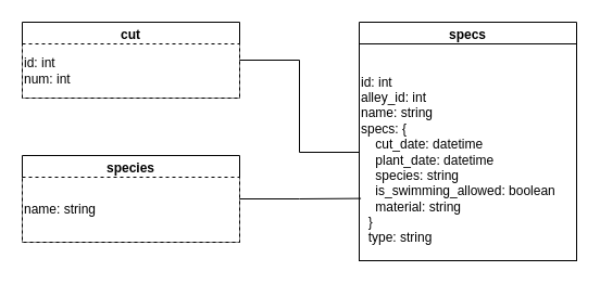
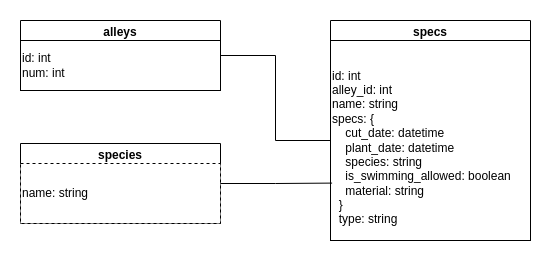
  <mxCell id="0" />
  <mxCell id="1" parent="0" />
- <mxCell id="2" value="cut" style="swimlane;whiteSpace=wrap;html=1;" vertex="1" parent="1"><mxGeometry x="20" y="20" width="200" height="70" as="geometry" /></mxCell>
- <mxCell id="3" value="id: int&lt;div&gt;num: int&lt;/div&gt;" style="rounded=0;whiteSpace=wrap;html=1;align=left;dashed=1;" vertex="1" parent="2"><mxGeometry y="20" width="200" height="50" as="geometry" /></mxCell>
+ <mxCell id="2" value="alleys" style="swimlane;whiteSpace=wrap;html=1;" vertex="1" parent="1"><mxGeometry x="20" y="20" width="200" height="70" as="geometry" /></mxCell>
+ <mxCell id="3" value="id: int&lt;div&gt;num: int&lt;/div&gt;" style="rounded=0;whiteSpace=wrap;html=1;align=left;" vertex="1" parent="2"><mxGeometry y="20" width="200" height="50" as="geometry" /></mxCell>
  <mxCell id="4" value="specs" style="swimlane;whiteSpace=wrap;html=1;" vertex="1" parent="1"><mxGeometry x="330" y="20" width="200" height="220" as="geometry" /></mxCell>
  <mxCell id="5" value="&lt;div style=&quot;&quot;&gt;&lt;span style=&quot;background-color: transparent; color: light-dark(rgb(0, 0, 0), rgb(255, 255, 255));&quot;&gt;&lt;br&gt;&lt;/span&gt;&lt;/div&gt;&lt;div style=&quot;&quot;&gt;&lt;span style=&quot;background-color: transparent; color: light-dark(rgb(0, 0, 0), rgb(255, 255, 255));&quot;&gt;id: int&lt;/span&gt;&lt;span style=&quot;background-color: transparent; color: light-dark(rgb(0, 0, 0), rgb(255, 255, 255));&quot;&gt;&amp;nbsp;&lt;/span&gt;&lt;/div&gt;&lt;div style=&quot;&quot;&gt;&lt;span style=&quot;background-color: transparent; color: light-dark(rgb(0, 0, 0), rgb(255, 255, 255));&quot;&gt;alley_id: int&lt;/span&gt;&lt;/div&gt;&lt;div&gt;name: string&lt;/div&gt;&lt;div&gt;specs: {&lt;/div&gt;&lt;div&gt;&amp;nbsp; &amp;nbsp; cut_date: datetime&lt;/div&gt;&lt;div&gt;&amp;nbsp; &amp;nbsp; plant_date: datetime&lt;/div&gt;&lt;div&gt;&amp;nbsp; &amp;nbsp; species: string&lt;/div&gt;&lt;div&gt;&amp;nbsp; &amp;nbsp; is_swimming_allowed: boolean&lt;/div&gt;&lt;div&gt;&amp;nbsp; &amp;nbsp; material: string&lt;/div&gt;&lt;div&gt;&amp;nbsp; }&lt;/div&gt;&lt;div&gt;&amp;nbsp; type: string&lt;/div&gt;" style="rounded=0;whiteSpace=wrap;html=1;align=left;" vertex="1" parent="4"><mxGeometry y="20" width="200" height="200" as="geometry" /></mxCell>
  <mxCell id="6" value="species" style="swimlane;whiteSpace=wrap;html=1;" vertex="1" parent="1"><mxGeometry x="20" y="143" width="200" height="80" as="geometry" /></mxCell>
  <mxCell id="7" value="name: string" style="rounded=0;whiteSpace=wrap;html=1;align=left;dashed=1;" vertex="1" parent="6"><mxGeometry y="20" width="200" height="60" as="geometry" /></mxCell>
  <mxCell id="8" value="" style="endArrow=none;html=1;rounded=0;entryX=0;entryY=0.5;entryDx=0;entryDy=0;exitX=1;exitY=0.5;exitDx=0;exitDy=0;edgeStyle=orthogonalEdgeStyle;" edge="1" parent="1" source="2" target="5"><mxGeometry width="50" height="50" relative="1" as="geometry"><mxPoint x="280" y="240" as="sourcePoint" /><mxPoint x="330" y="190" as="targetPoint" /></mxGeometry></mxCell>
  <mxCell id="9" value="" style="endArrow=none;html=1;rounded=0;entryX=0.008;entryY=0.713;entryDx=0;entryDy=0;entryPerimeter=0;exitX=1;exitY=0.5;exitDx=0;exitDy=0;edgeStyle=orthogonalEdgeStyle;" edge="1" parent="1" source="6" target="5"><mxGeometry width="50" height="50" relative="1" as="geometry"><mxPoint x="280" y="240" as="sourcePoint" /><mxPoint x="330" y="190" as="targetPoint" /></mxGeometry></mxCell>
